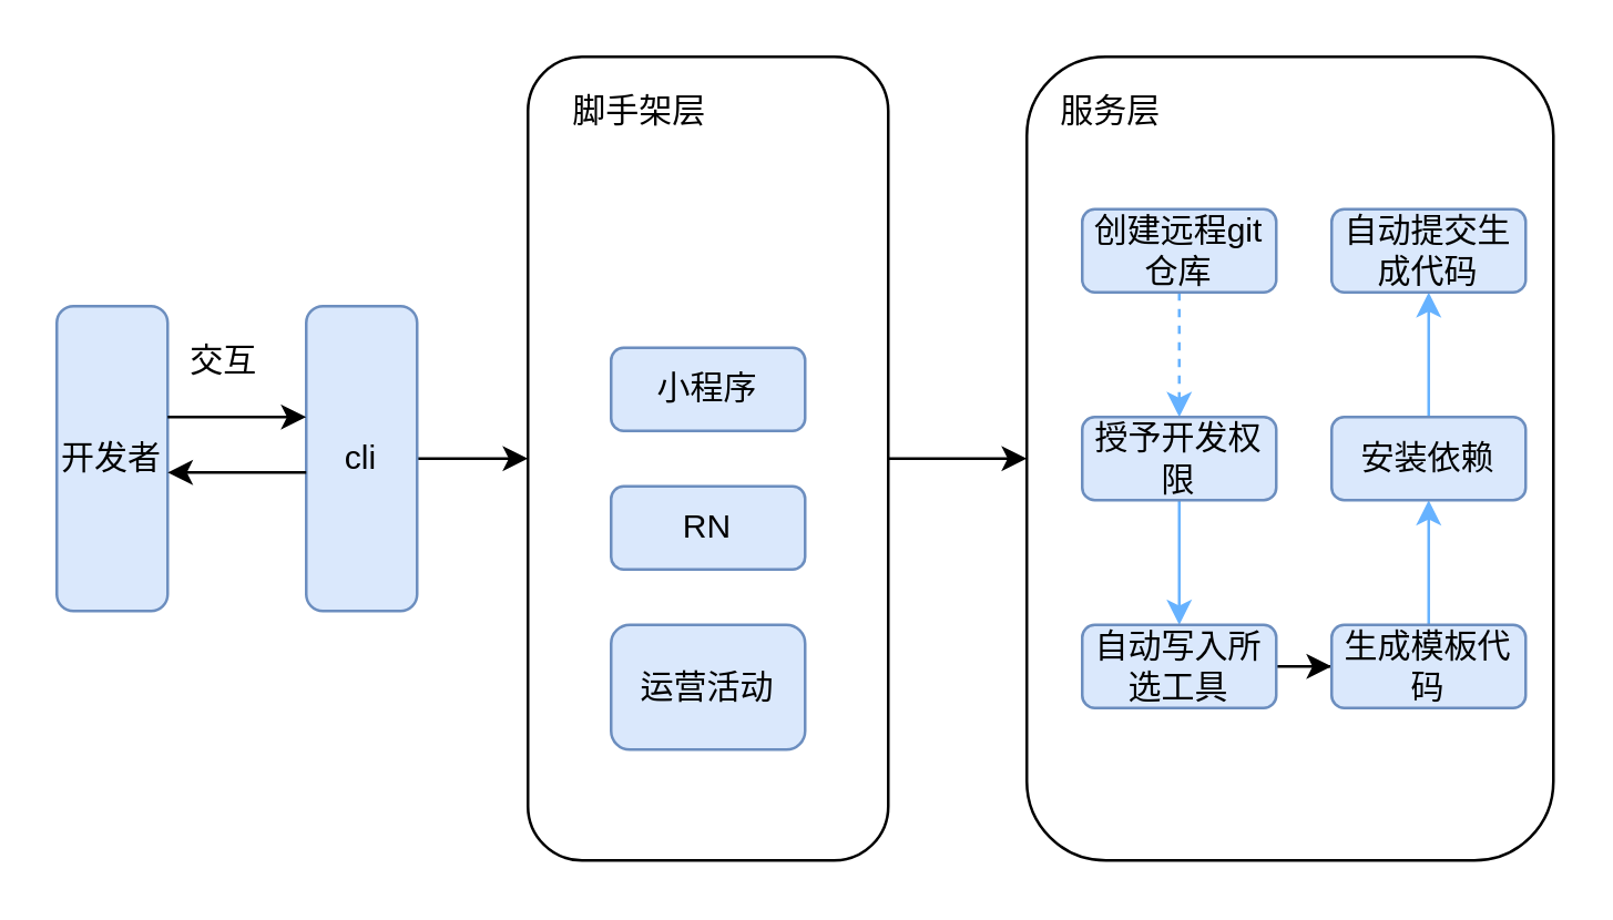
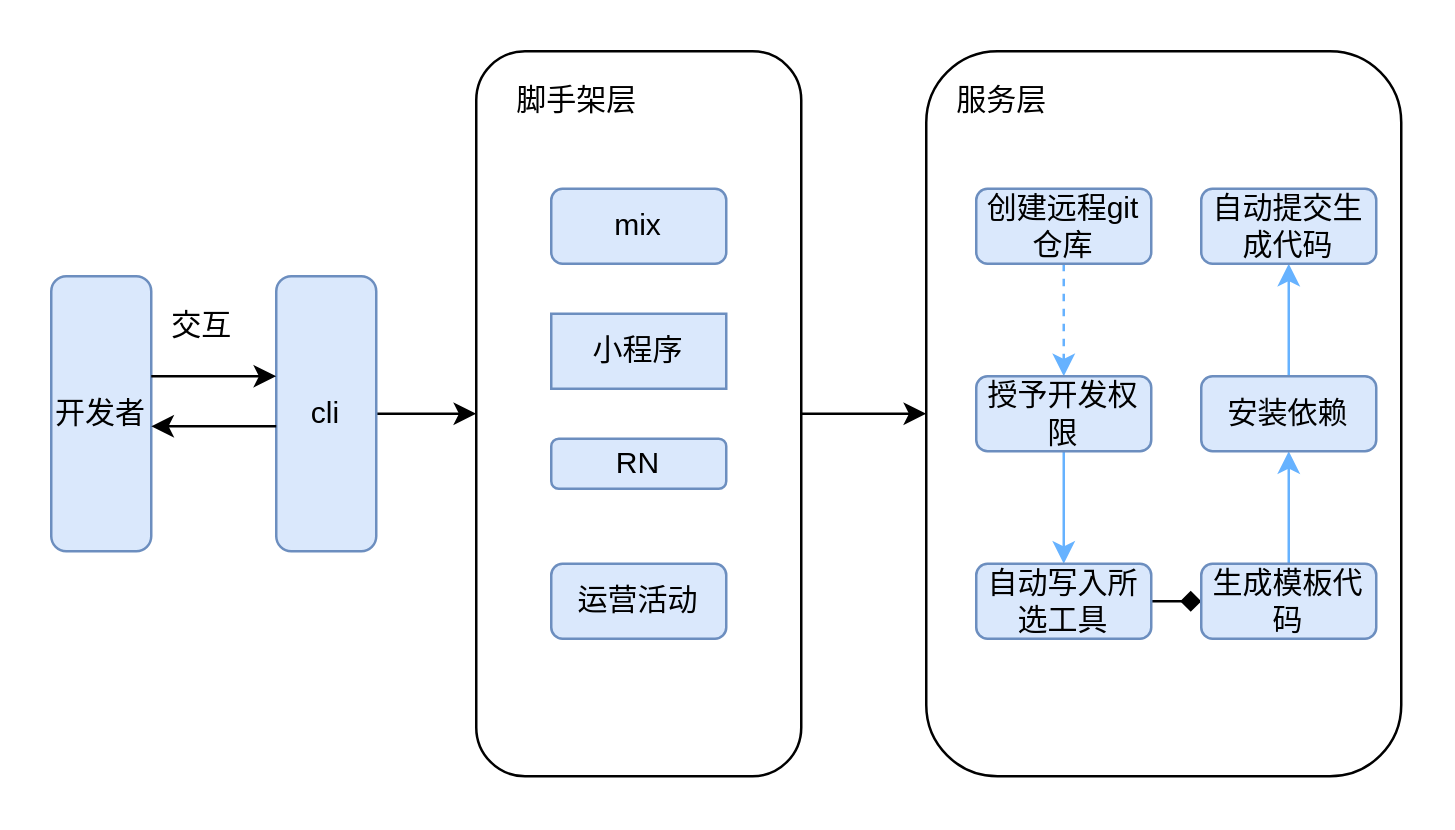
  <mxCell id="0" />
  <mxCell id="1" parent="0" />
  <mxCell id="2" value="开发者" style="rounded=1;whiteSpace=wrap;html=1;sketch=0;fillColor=#dae8fc;strokeColor=#6c8ebf;" vertex="1" parent="1"><mxGeometry x="20" y="110" width="40" height="110" as="geometry" /></mxCell>
  <mxCell id="3" style="edgeStyle=orthogonalEdgeStyle;rounded=0;orthogonalLoop=1;jettySize=auto;html=1;exitX=1;exitY=0.5;exitDx=0;exitDy=0;" edge="1" parent="1" source="4"><mxGeometry relative="1" as="geometry"><mxPoint x="190" y="165" as="targetPoint" /></mxGeometry></mxCell>
  <mxCell id="4" value="cli" style="rounded=1;whiteSpace=wrap;html=1;sketch=0;glass=0;shadow=0;fillColor=#dae8fc;strokeColor=#6c8ebf;" vertex="1" parent="1"><mxGeometry x="110" y="110" width="40" height="110" as="geometry" /></mxCell>
  <mxCell id="5" value="" style="endArrow=classic;html=1;rounded=0;" edge="1" parent="1"><mxGeometry width="50" height="50" relative="1" as="geometry"><mxPoint x="60" y="150" as="sourcePoint" /><mxPoint x="110" y="150" as="targetPoint" /></mxGeometry></mxCell>
  <mxCell id="6" value="" style="endArrow=classic;html=1;rounded=0;" edge="1" parent="1"><mxGeometry width="50" height="50" relative="1" as="geometry"><mxPoint x="110" y="170" as="sourcePoint" /><mxPoint x="60" y="170" as="targetPoint" /></mxGeometry></mxCell>
  <mxCell id="7" value="交互" style="text;html=1;align=center;verticalAlign=middle;resizable=0;points=[];autosize=1;strokeColor=none;fillColor=none;" vertex="1" parent="1"><mxGeometry x="60" y="120" width="40" height="20" as="geometry" /></mxCell>
  <mxCell id="8" style="edgeStyle=orthogonalEdgeStyle;rounded=0;orthogonalLoop=1;jettySize=auto;html=1;exitX=1;exitY=0.5;exitDx=0;exitDy=0;" edge="1" parent="1" source="9"><mxGeometry relative="1" as="geometry"><mxPoint x="370" y="165" as="targetPoint" /></mxGeometry></mxCell>
  <mxCell id="9" value="" style="rounded=1;whiteSpace=wrap;html=1;sketch=0;glass=0;shadow=0;" vertex="1" parent="1"><mxGeometry x="190" y="20" width="130" height="290" as="geometry" /></mxCell>
+ <mxCell id="10" value="mix" style="rounded=1;whiteSpace=wrap;html=1;sketch=0;fillColor=#dae8fc;strokeColor=#6c8ebf;" vertex="1" parent="1"><mxGeometry x="220" y="75" width="70" height="30" as="geometry" /></mxCell>
  <mxCell id="11" value="脚手架层" style="text;html=1;align=center;verticalAlign=middle;resizable=0;points=[];autosize=1;strokeColor=none;fillColor=none;" vertex="1" parent="1"><mxGeometry x="200" y="30" width="60" height="20" as="geometry" /></mxCell>
- <mxCell id="12" value="小程序" style="rounded=1;whiteSpace=wrap;html=1;sketch=0;fillColor=#dae8fc;strokeColor=#6c8ebf;" vertex="1" parent="1"><mxGeometry x="220" y="125" width="70" height="30" as="geometry" /></mxCell>
- <mxCell id="13" value="RN" style="rounded=1;whiteSpace=wrap;html=1;sketch=0;fillColor=#dae8fc;strokeColor=#6c8ebf;" vertex="1" parent="1"><mxGeometry x="220" y="175" width="70" height="30" as="geometry" /></mxCell>
- <mxCell id="14" value="运营活动" style="rounded=1;whiteSpace=wrap;html=1;sketch=0;fillColor=#dae8fc;strokeColor=#6c8ebf;" vertex="1" parent="1"><mxGeometry x="220" y="225" width="70" height="45" as="geometry" /></mxCell>
+ <mxCell id="12" value="小程序" style="whiteSpace=wrap;html=1;sketch=0;fillColor=#dae8fc;strokeColor=#6c8ebf;rounded=0;" vertex="1" parent="1"><mxGeometry x="220" y="125" width="70" height="30" as="geometry" /></mxCell>
+ <mxCell id="13" value="RN" style="rounded=1;whiteSpace=wrap;html=1;sketch=0;fillColor=#dae8fc;strokeColor=#6c8ebf;" vertex="1" parent="1"><mxGeometry x="220" y="175" width="70" height="20" as="geometry" /></mxCell>
+ <mxCell id="14" value="运营活动" style="rounded=1;whiteSpace=wrap;html=1;sketch=0;fillColor=#dae8fc;strokeColor=#6c8ebf;" vertex="1" parent="1"><mxGeometry x="220" y="225" width="70" height="30" as="geometry" /></mxCell>
  <mxCell id="15" value="" style="rounded=1;whiteSpace=wrap;html=1;sketch=0;glass=0;shadow=0;" vertex="1" parent="1"><mxGeometry x="370" y="20" width="190" height="290" as="geometry" /></mxCell>
  <mxCell id="16" value="服务层" style="text;html=1;align=center;verticalAlign=middle;resizable=0;points=[];autosize=1;strokeColor=none;fillColor=none;" vertex="1" parent="1"><mxGeometry x="375" y="30" width="50" height="20" as="geometry" /></mxCell>
  <mxCell id="17" value="" style="edgeStyle=orthogonalEdgeStyle;rounded=0;orthogonalLoop=1;jettySize=auto;html=1;strokeColor=#66B2FF;dashed=1;" edge="1" parent="1" source="18" target="20"><mxGeometry relative="1" as="geometry" /></mxCell>
  <mxCell id="18" value="创建远程git仓库" style="rounded=1;whiteSpace=wrap;html=1;sketch=0;fillColor=#dae8fc;strokeColor=#6c8ebf;" vertex="1" parent="1"><mxGeometry x="390" y="75" width="70" height="30" as="geometry" /></mxCell>
  <mxCell id="19" value="" style="edgeStyle=orthogonalEdgeStyle;rounded=0;orthogonalLoop=1;jettySize=auto;html=1;strokeColor=#66B2FF;" edge="1" parent="1" source="20" target="22"><mxGeometry relative="1" as="geometry" /></mxCell>
  <mxCell id="20" value="授予开发权限" style="rounded=1;whiteSpace=wrap;html=1;sketch=0;fillColor=#dae8fc;strokeColor=#6c8ebf;" vertex="1" parent="1"><mxGeometry x="390" y="150" width="70" height="30" as="geometry" /></mxCell>
- <mxCell id="21" value="" style="edgeStyle=orthogonalEdgeStyle;rounded=0;orthogonalLoop=1;jettySize=auto;html=1;" edge="1" parent="1" source="22" target="24"><mxGeometry relative="1" as="geometry" /></mxCell>
+ <mxCell id="21" value="" style="edgeStyle=orthogonalEdgeStyle;rounded=0;orthogonalLoop=1;jettySize=auto;html=1;endArrow=diamond;" edge="1" parent="1" source="22" target="24"><mxGeometry relative="1" as="geometry" /></mxCell>
  <mxCell id="22" value="自动写入所选工具" style="rounded=1;whiteSpace=wrap;html=1;sketch=0;fillColor=#dae8fc;strokeColor=#6c8ebf;" vertex="1" parent="1"><mxGeometry x="390" y="225" width="70" height="30" as="geometry" /></mxCell>
  <mxCell id="23" value="" style="edgeStyle=orthogonalEdgeStyle;rounded=0;orthogonalLoop=1;jettySize=auto;html=1;strokeColor=#66B2FF;" edge="1" parent="1" source="24" target="26"><mxGeometry relative="1" as="geometry" /></mxCell>
  <mxCell id="24" value="生成模板代码" style="rounded=1;whiteSpace=wrap;html=1;sketch=0;fillColor=#dae8fc;strokeColor=#6c8ebf;" vertex="1" parent="1"><mxGeometry x="480" y="225" width="70" height="30" as="geometry" /></mxCell>
  <mxCell id="25" value="" style="edgeStyle=orthogonalEdgeStyle;rounded=0;orthogonalLoop=1;jettySize=auto;html=1;strokeColor=#66B2FF;" edge="1" parent="1" source="26" target="27"><mxGeometry relative="1" as="geometry" /></mxCell>
  <mxCell id="26" value="安装依赖" style="rounded=1;whiteSpace=wrap;html=1;sketch=0;fillColor=#dae8fc;strokeColor=#6c8ebf;" vertex="1" parent="1"><mxGeometry x="480" y="150" width="70" height="30" as="geometry" /></mxCell>
  <mxCell id="27" value="自动提交生成代码" style="rounded=1;whiteSpace=wrap;html=1;sketch=0;fillColor=#dae8fc;strokeColor=#6c8ebf;" vertex="1" parent="1"><mxGeometry x="480" y="75" width="70" height="30" as="geometry" /></mxCell>
